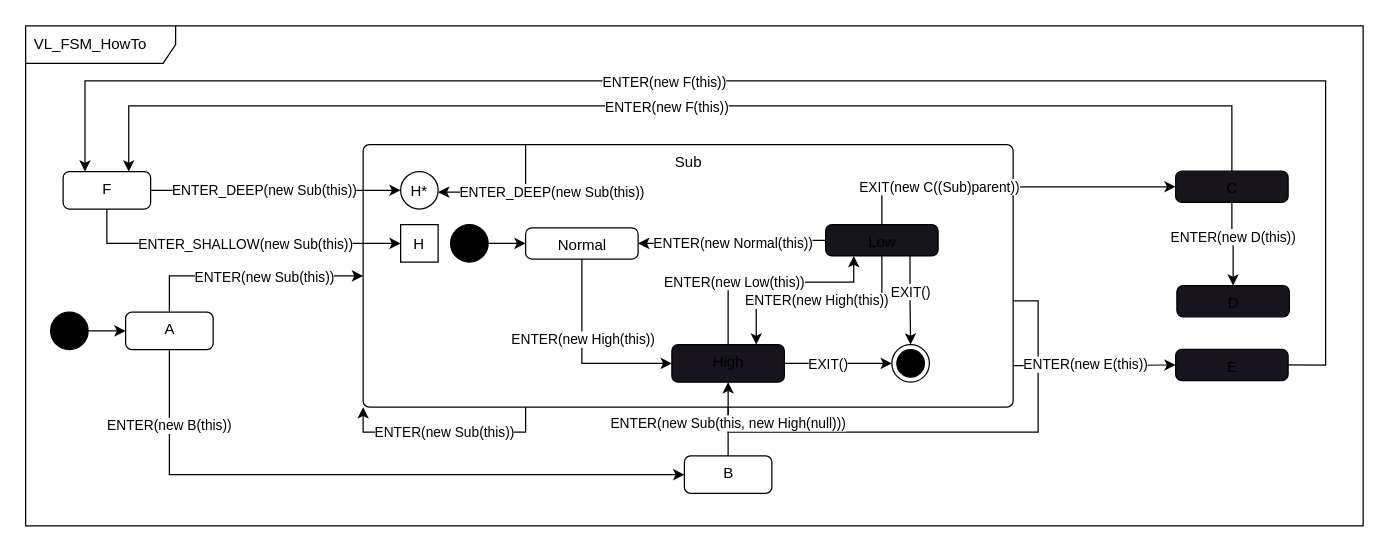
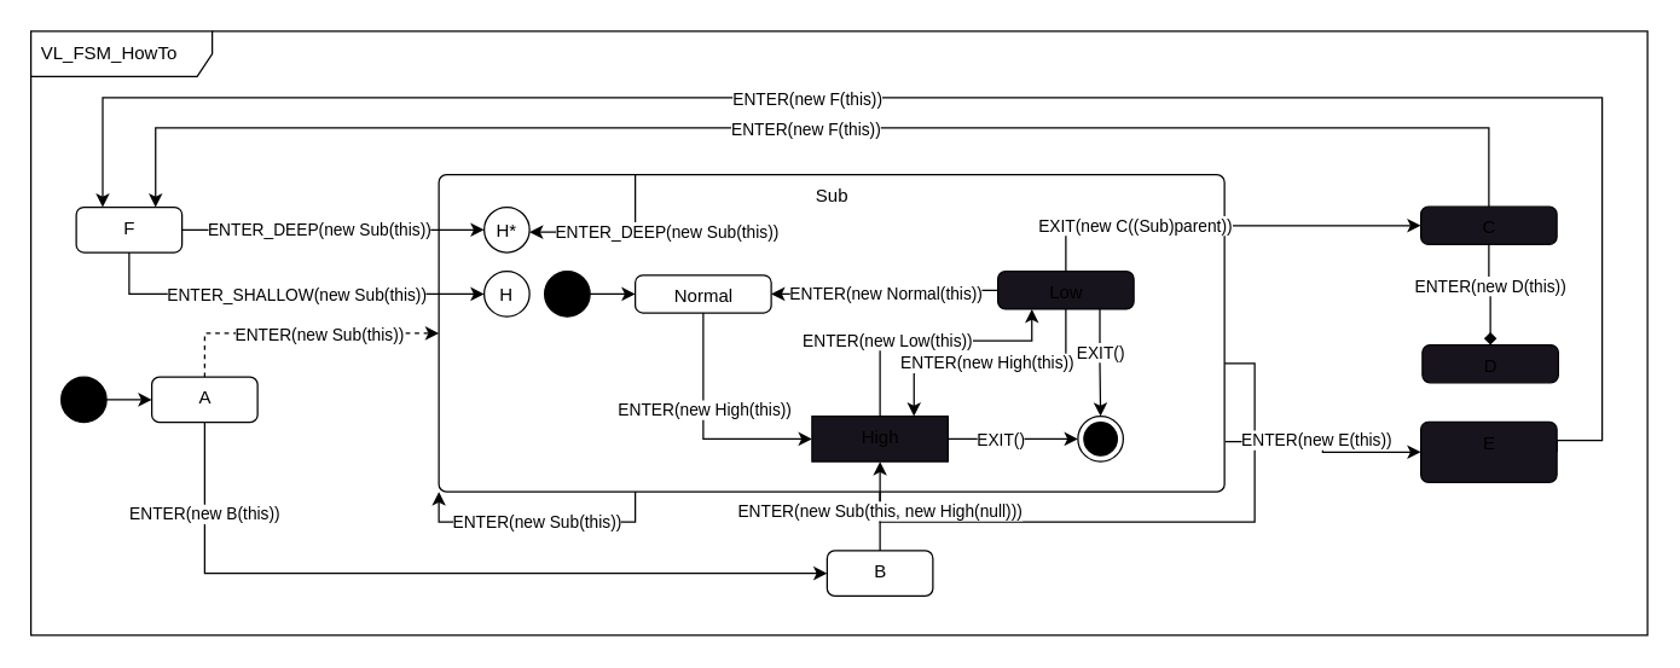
  <mxCell id="0" />
  <mxCell id="1" parent="0" />
  <mxCell id="2" value="VL_FSM_HowTo" style="shape=umlFrame;whiteSpace=wrap;html=1;width=120;height=30;boundedLbl=1;verticalAlign=middle;align=left;spacingLeft=5;" vertex="1" parent="1"><mxGeometry x="20" y="20" width="1070" height="400" as="geometry" /></mxCell>
  <mxCell id="3" style="edgeStyle=orthogonalEdgeStyle;rounded=0;orthogonalLoop=1;jettySize=auto;html=1;entryX=0;entryY=0.5;entryDx=0;entryDy=0;" edge="1" parent="1" source="4" target="9"><mxGeometry relative="1" as="geometry" /></mxCell>
  <mxCell id="4" value="" style="ellipse;fillColor=strokeColor;" vertex="1" parent="1"><mxGeometry x="40" y="249" width="30" height="30" as="geometry" /></mxCell>
- <mxCell id="5" style="edgeStyle=orthogonalEdgeStyle;rounded=0;orthogonalLoop=1;jettySize=auto;html=1;entryX=0;entryY=0.5;entryDx=0;entryDy=0;exitX=0.5;exitY=0;exitDx=0;exitDy=0;" edge="1" parent="1" source="9" target="24"><mxGeometry relative="1" as="geometry" /></mxCell>
+ <mxCell id="5" style="edgeStyle=orthogonalEdgeStyle;rounded=0;orthogonalLoop=1;jettySize=auto;html=1;entryX=0;entryY=0.5;entryDx=0;entryDy=0;exitX=0.5;exitY=0;exitDx=0;exitDy=0;dashed=1;" edge="1" parent="1" source="9" target="24"><mxGeometry relative="1" as="geometry" /></mxCell>
  <mxCell id="6" value="ENTER(new Sub(this))" style="edgeLabel;html=1;align=center;verticalAlign=middle;resizable=0;points=[];" vertex="1" connectable="0" parent="5"><mxGeometry x="-0.232" y="1" relative="1" as="geometry"><mxPoint x="33" y="1" as="offset" /></mxGeometry></mxCell>
  <mxCell id="7" style="edgeStyle=orthogonalEdgeStyle;rounded=0;orthogonalLoop=1;jettySize=auto;html=1;entryX=0;entryY=0.5;entryDx=0;entryDy=0;exitX=0.5;exitY=1;exitDx=0;exitDy=0;" edge="1" parent="1" source="9" target="22"><mxGeometry relative="1" as="geometry"><Array as="points"><mxPoint x="135" y="379" /></Array></mxGeometry></mxCell>
  <mxCell id="8" value="ENTER(new B(this))" style="edgeLabel;html=1;align=center;verticalAlign=middle;resizable=0;points=[];" vertex="1" connectable="0" parent="7"><mxGeometry x="-0.764" y="-1" relative="1" as="geometry"><mxPoint as="offset" /></mxGeometry></mxCell>
  <mxCell id="9" value="A" style="html=1;align=center;verticalAlign=top;rounded=1;absoluteArcSize=1;arcSize=10;dashed=0;" vertex="1" parent="1"><mxGeometry x="100" y="249" width="70" height="30" as="geometry" /></mxCell>
  <mxCell id="10" value="" style="edgeStyle=orthogonalEdgeStyle;rounded=0;orthogonalLoop=1;jettySize=auto;html=1;exitX=1;exitY=0.595;exitDx=0;exitDy=0;exitPerimeter=0;" edge="1" parent="1" source="24" target="39"><mxGeometry relative="1" as="geometry"><mxPoint x="900" y="264" as="targetPoint" /></mxGeometry></mxCell>
  <mxCell id="11" style="edgeStyle=orthogonalEdgeStyle;rounded=0;orthogonalLoop=1;jettySize=auto;html=1;exitX=1.001;exitY=0.842;exitDx=0;exitDy=0;exitPerimeter=0;entryX=0;entryY=0.5;entryDx=0;entryDy=0;" edge="1" parent="1" source="24" target="20"><mxGeometry relative="1" as="geometry" /></mxCell>
  <mxCell id="12" value="ENTER(new E(this))" style="edgeLabel;html=1;align=center;verticalAlign=middle;resizable=0;points=[];" vertex="1" connectable="0" parent="11"><mxGeometry x="-0.186" relative="1" as="geometry"><mxPoint x="4" y="-1" as="offset" /></mxGeometry></mxCell>
- <mxCell id="13" style="edgeStyle=orthogonalEdgeStyle;rounded=0;orthogonalLoop=1;jettySize=auto;html=1;entryX=0.5;entryY=0;entryDx=0;entryDy=0;exitX=0.5;exitY=1;exitDx=0;exitDy=0;" edge="1" parent="1" source="17" target="21"><mxGeometry relative="1" as="geometry" /></mxCell>
+ <mxCell id="13" style="edgeStyle=orthogonalEdgeStyle;rounded=0;orthogonalLoop=1;jettySize=auto;html=1;entryX=0.5;entryY=0;entryDx=0;entryDy=0;exitX=0.5;exitY=1;exitDx=0;exitDy=0;endArrow=diamond;" edge="1" parent="1" source="17" target="21"><mxGeometry relative="1" as="geometry" /></mxCell>
  <mxCell id="14" value="ENTER(new D(this))" style="edgeLabel;html=1;align=center;verticalAlign=middle;resizable=0;points=[];" vertex="1" connectable="0" parent="13"><mxGeometry x="-0.212" relative="1" as="geometry"><mxPoint as="offset" /></mxGeometry></mxCell>
  <mxCell id="15" style="edgeStyle=orthogonalEdgeStyle;rounded=0;orthogonalLoop=1;jettySize=auto;html=1;entryX=0.75;entryY=0;entryDx=0;entryDy=0;" edge="1" parent="1" source="17" target="57"><mxGeometry relative="1" as="geometry"><Array as="points"><mxPoint x="915" y="84" /><mxPoint x="102" y="84" /><mxPoint x="102" y="137" /></Array></mxGeometry></mxCell>
  <mxCell id="16" value="ENTER(new F(this))" style="edgeLabel;html=1;align=center;verticalAlign=middle;resizable=0;points=[];" vertex="1" connectable="0" parent="15"><mxGeometry x="0.038" relative="1" as="geometry"><mxPoint x="7" as="offset" /></mxGeometry></mxCell>
  <mxCell id="17" value="C" style="html=1;align=center;verticalAlign=top;rounded=1;absoluteArcSize=1;arcSize=10;dashed=0;fillColor=rgb(24, 20, 29);" vertex="1" parent="1"><mxGeometry x="940" y="136.25" width="90" height="25" as="geometry" /></mxCell>
  <mxCell id="18" style="edgeStyle=orthogonalEdgeStyle;rounded=0;orthogonalLoop=1;jettySize=auto;html=1;entryX=0.25;entryY=0;entryDx=0;entryDy=0;exitX=1;exitY=0.5;exitDx=0;exitDy=0;" edge="1" parent="1" source="20" target="57"><mxGeometry relative="1" as="geometry"><mxPoint x="1080" y="334" as="sourcePoint" /><mxPoint x="70.5" y="136.5" as="targetPoint" /><Array as="points"><mxPoint x="1060" y="291" /><mxPoint x="1060" y="64" /><mxPoint x="68" y="64" /><mxPoint x="68" y="137" /></Array></mxGeometry></mxCell>
  <mxCell id="19" value="ENTER(new F(this))" style="edgeLabel;html=1;align=center;verticalAlign=middle;resizable=0;points=[];" vertex="1" connectable="0" parent="18"><mxGeometry x="0.216" relative="1" as="geometry"><mxPoint x="17" as="offset" /></mxGeometry></mxCell>
- <mxCell id="20" value="E" style="html=1;align=center;verticalAlign=top;rounded=1;absoluteArcSize=1;arcSize=10;dashed=0;fillColor=rgb(24, 20, 29);" vertex="1" parent="1"><mxGeometry x="940" y="278.75" width="90" height="25" as="geometry" /></mxCell>
+ <mxCell id="20" value="E" style="html=1;align=center;verticalAlign=top;rounded=1;absoluteArcSize=1;arcSize=10;dashed=0;fillColor=rgb(24, 20, 29);" vertex="1" parent="1"><mxGeometry x="940" y="278.75" width="90" height="40" as="geometry" /></mxCell>
  <mxCell id="21" value="D" style="html=1;align=center;verticalAlign=top;rounded=1;absoluteArcSize=1;arcSize=10;dashed=0;fillColor=rgb(24, 20, 29);" vertex="1" parent="1"><mxGeometry x="941" y="227.75" width="90" height="25" as="geometry" /></mxCell>
  <mxCell id="22" value="B" style="html=1;align=center;verticalAlign=top;rounded=1;absoluteArcSize=1;arcSize=10;dashed=0;" vertex="1" parent="1"><mxGeometry x="547" y="364" width="70" height="30" as="geometry" /></mxCell>
  <mxCell id="23" value="" style="group" vertex="1" connectable="0" parent="1"><mxGeometry x="290" y="115" width="520" height="210" as="geometry" /></mxCell>
  <mxCell id="24" value="Sub" style="html=1;align=center;verticalAlign=top;rounded=1;absoluteArcSize=1;arcSize=10;dashed=0;" vertex="1" parent="23"><mxGeometry width="520" height="210" as="geometry" /></mxCell>
  <mxCell id="25" value="" style="ellipse;fillColor=strokeColor;" vertex="1" parent="23"><mxGeometry x="70" y="64" width="30" height="30" as="geometry" /></mxCell>
  <mxCell id="26" style="edgeStyle=orthogonalEdgeStyle;rounded=0;orthogonalLoop=1;jettySize=auto;html=1;entryX=0;entryY=0.5;entryDx=0;entryDy=0;exitX=0.5;exitY=1;exitDx=0;exitDy=0;" edge="1" parent="23" source="28" target="39"><mxGeometry relative="1" as="geometry" /></mxCell>
  <mxCell id="27" value="ENTER(new High(this))" style="edgeLabel;html=1;align=center;verticalAlign=middle;resizable=0;points=[];" vertex="1" connectable="0" parent="26"><mxGeometry x="-0.177" y="-3" relative="1" as="geometry"><mxPoint x="3" as="offset" /></mxGeometry></mxCell>
  <mxCell id="28" value="Normal" style="html=1;align=center;verticalAlign=top;rounded=1;absoluteArcSize=1;arcSize=10;dashed=0;" vertex="1" parent="23"><mxGeometry x="130" y="66.5" width="90" height="25" as="geometry" /></mxCell>
  <mxCell id="29" style="edgeStyle=orthogonalEdgeStyle;rounded=0;orthogonalLoop=1;jettySize=auto;html=1;entryX=0;entryY=0.5;entryDx=0;entryDy=0;" edge="1" parent="23" source="25" target="28"><mxGeometry relative="1" as="geometry" /></mxCell>
  <mxCell id="30" style="edgeStyle=orthogonalEdgeStyle;rounded=0;orthogonalLoop=1;jettySize=auto;html=1;entryX=0.5;entryY=0;entryDx=0;entryDy=0;exitX=0.75;exitY=1;exitDx=0;exitDy=0;" edge="1" parent="23" source="34" target="42"><mxGeometry relative="1" as="geometry" /></mxCell>
  <mxCell id="31" value="EXIT()" style="edgeLabel;html=1;align=center;verticalAlign=middle;resizable=0;points=[];" vertex="1" connectable="0" parent="30"><mxGeometry x="-0.203" relative="1" as="geometry"><mxPoint as="offset" /></mxGeometry></mxCell>
  <mxCell id="32" style="edgeStyle=orthogonalEdgeStyle;rounded=0;orthogonalLoop=1;jettySize=auto;html=1;entryX=1;entryY=0.5;entryDx=0;entryDy=0;exitX=0;exitY=0.5;exitDx=0;exitDy=0;" edge="1" parent="23" source="34" target="28"><mxGeometry relative="1" as="geometry" /></mxCell>
  <mxCell id="33" value="ENTER(new Normal(this))" style="edgeLabel;html=1;align=center;verticalAlign=middle;resizable=0;points=[];" vertex="1" connectable="0" parent="32"><mxGeometry x="0.231" relative="1" as="geometry"><mxPoint x="17" y="-1" as="offset" /></mxGeometry></mxCell>
  <mxCell id="34" value="Low" style="html=1;align=center;verticalAlign=top;rounded=1;absoluteArcSize=1;arcSize=10;dashed=0;fillColor=rgb(24, 20, 29);" vertex="1" parent="23"><mxGeometry x="370" y="64" width="90" height="25" as="geometry" /></mxCell>
  <mxCell id="35" style="edgeStyle=orthogonalEdgeStyle;rounded=0;orthogonalLoop=1;jettySize=auto;html=1;" edge="1" parent="23" source="39" target="42"><mxGeometry relative="1" as="geometry" /></mxCell>
  <mxCell id="36" value="EXIT()" style="edgeLabel;html=1;align=center;verticalAlign=middle;resizable=0;points=[];" vertex="1" connectable="0" parent="35"><mxGeometry x="-0.257" relative="1" as="geometry"><mxPoint x="2" as="offset" /></mxGeometry></mxCell>
  <mxCell id="37" style="edgeStyle=orthogonalEdgeStyle;rounded=0;orthogonalLoop=1;jettySize=auto;html=1;entryX=0.25;entryY=1;entryDx=0;entryDy=0;exitX=0.5;exitY=0;exitDx=0;exitDy=0;" edge="1" parent="23" source="39" target="34"><mxGeometry relative="1" as="geometry"><Array as="points"><mxPoint x="292" y="110" /><mxPoint x="393" y="110" /><mxPoint x="393" y="89" /></Array></mxGeometry></mxCell>
  <mxCell id="38" value="ENTER(new Low(this))" style="edgeLabel;html=1;align=center;verticalAlign=middle;resizable=0;points=[];" vertex="1" connectable="0" parent="37"><mxGeometry x="-0.198" relative="1" as="geometry"><mxPoint x="-15" y="-1" as="offset" /></mxGeometry></mxCell>
- <mxCell id="39" value="High" style="html=1;align=center;verticalAlign=top;rounded=1;absoluteArcSize=1;arcSize=10;dashed=0;fillColor=rgb(24, 20, 29);" vertex="1" parent="23"><mxGeometry x="247" y="160" width="90" height="30" as="geometry" /></mxCell>
+ <mxCell id="39" value="High" style="html=1;align=center;verticalAlign=top;absoluteArcSize=1;arcSize=10;dashed=0;fillColor=rgb(24, 20, 29);rounded=0;" vertex="1" parent="23"><mxGeometry x="247" y="160" width="90" height="30" as="geometry" /></mxCell>
  <mxCell id="40" value="" style="edgeStyle=orthogonalEdgeStyle;rounded=0;orthogonalLoop=1;jettySize=auto;html=1;exitX=0.5;exitY=1;exitDx=0;exitDy=0;entryX=0.75;entryY=0;entryDx=0;entryDy=0;" edge="1" parent="23" source="34" target="39"><mxGeometry relative="1" as="geometry" /></mxCell>
  <mxCell id="41" value="ENTER(new High(this))" style="edgeLabel;html=1;align=center;verticalAlign=middle;resizable=0;points=[];" vertex="1" connectable="0" parent="40"><mxGeometry x="-0.149" y="-1" relative="1" as="geometry"><mxPoint x="-15" y="1" as="offset" /></mxGeometry></mxCell>
  <mxCell id="42" value="6" style="ellipse;html=1;shape=endState;fillColor=strokeColor;" vertex="1" parent="23"><mxGeometry x="423" y="160" width="30" height="30" as="geometry" /></mxCell>
  <mxCell id="43" style="edgeStyle=orthogonalEdgeStyle;rounded=0;orthogonalLoop=1;jettySize=auto;html=1;entryX=0;entryY=1;entryDx=0;entryDy=0;exitX=0.25;exitY=1;exitDx=0;exitDy=0;" edge="1" parent="23" source="24" target="24"><mxGeometry relative="1" as="geometry"><Array as="points"><mxPoint x="130" y="230" /><mxPoint y="230" /></Array></mxGeometry></mxCell>
  <mxCell id="44" value="ENTER(new Sub(this))" style="edgeLabel;html=1;align=center;verticalAlign=middle;resizable=0;points=[];" vertex="1" connectable="0" parent="43"><mxGeometry x="0.406" y="-1" relative="1" as="geometry"><mxPoint x="34" as="offset" /></mxGeometry></mxCell>
  <mxCell id="45" value="H*" style="ellipse;" vertex="1" parent="23"><mxGeometry x="30" y="21.5" width="30" height="30" as="geometry" /></mxCell>
  <mxCell id="46" style="edgeStyle=orthogonalEdgeStyle;rounded=0;orthogonalLoop=1;jettySize=auto;html=1;exitX=0.25;exitY=0;exitDx=0;exitDy=0;" edge="1" parent="23" source="24"><mxGeometry relative="1" as="geometry"><mxPoint x="60" y="38" as="targetPoint" /><Array as="points"><mxPoint x="130" y="38" /></Array></mxGeometry></mxCell>
  <mxCell id="47" value="ENTER_DEEP(new Sub(this))" style="edgeLabel;html=1;align=center;verticalAlign=middle;resizable=0;points=[];" vertex="1" connectable="0" parent="46"><mxGeometry x="0.11" y="2" relative="1" as="geometry"><mxPoint x="42" y="-3" as="offset" /></mxGeometry></mxCell>
- <mxCell id="48" value="H" style="rounded=0;" vertex="1" parent="23"><mxGeometry x="30" y="64" width="30" height="30" as="geometry" /></mxCell>
+ <mxCell id="48" value="H" style="ellipse;" vertex="1" parent="23"><mxGeometry x="30" y="64" width="30" height="30" as="geometry" /></mxCell>
  <mxCell id="49" style="edgeStyle=orthogonalEdgeStyle;rounded=0;orthogonalLoop=1;jettySize=auto;html=1;entryX=0.5;entryY=1;entryDx=0;entryDy=0;exitX=0.5;exitY=0;exitDx=0;exitDy=0;" edge="1" parent="1" source="22" target="39"><mxGeometry relative="1" as="geometry" /></mxCell>
  <mxCell id="50" value="ENTER(new Sub(this, new High(null)))" style="edgeLabel;html=1;align=center;verticalAlign=middle;resizable=0;points=[];" vertex="1" connectable="0" parent="49"><mxGeometry x="-0.098" y="1" relative="1" as="geometry"><mxPoint as="offset" /></mxGeometry></mxCell>
  <mxCell id="51" value="" style="edgeStyle=orthogonalEdgeStyle;rounded=0;orthogonalLoop=1;jettySize=auto;html=1;entryX=0;entryY=0.5;entryDx=0;entryDy=0;exitX=0.5;exitY=0;exitDx=0;exitDy=0;" edge="1" parent="1" source="34" target="17"><mxGeometry relative="1" as="geometry"><Array as="points"><mxPoint x="705" y="149" /></Array></mxGeometry></mxCell>
  <mxCell id="52" value="EXIT(new C((Sub)parent))" style="edgeLabel;html=1;align=center;verticalAlign=middle;resizable=0;points=[];" vertex="1" connectable="0" parent="51"><mxGeometry x="-0.354" y="2" relative="1" as="geometry"><mxPoint x="-10" y="2" as="offset" /></mxGeometry></mxCell>
  <mxCell id="53" style="edgeStyle=orthogonalEdgeStyle;rounded=0;orthogonalLoop=1;jettySize=auto;html=1;entryX=0;entryY=0.5;entryDx=0;entryDy=0;" edge="1" parent="1" source="57" target="45"><mxGeometry relative="1" as="geometry" /></mxCell>
  <mxCell id="54" value="ENTER_DEEP(new Sub(this))" style="edgeLabel;html=1;align=center;verticalAlign=middle;resizable=0;points=[];" vertex="1" connectable="0" parent="53"><mxGeometry x="-0.285" y="-1" relative="1" as="geometry"><mxPoint x="18" y="-1" as="offset" /></mxGeometry></mxCell>
  <mxCell id="55" style="edgeStyle=orthogonalEdgeStyle;rounded=0;orthogonalLoop=1;jettySize=auto;html=1;entryX=0;entryY=0.5;entryDx=0;entryDy=0;exitX=0.5;exitY=1;exitDx=0;exitDy=0;" edge="1" parent="1" source="57" target="48"><mxGeometry relative="1" as="geometry"><Array as="points"><mxPoint x="195" y="194" /><mxPoint x="320" y="194" /></Array></mxGeometry></mxCell>
  <mxCell id="56" value="ENTER_SHALLOW(new Sub(this))" style="edgeLabel;html=1;align=center;verticalAlign=middle;resizable=0;points=[];" vertex="1" connectable="0" parent="55"><mxGeometry x="-0.041" relative="1" as="geometry"><mxPoint x="12" as="offset" /></mxGeometry></mxCell>
  <mxCell id="57" value="F" style="html=1;align=center;verticalAlign=top;rounded=1;absoluteArcSize=1;arcSize=10;dashed=0;" vertex="1" parent="1"><mxGeometry x="50" y="136.5" width="70" height="30" as="geometry" /></mxCell>
